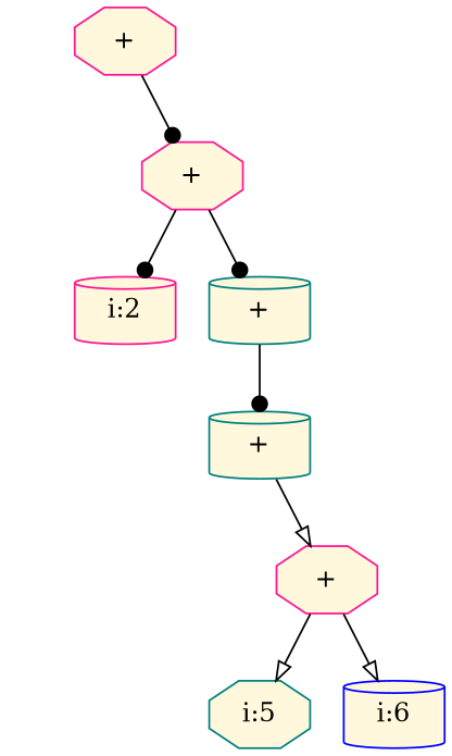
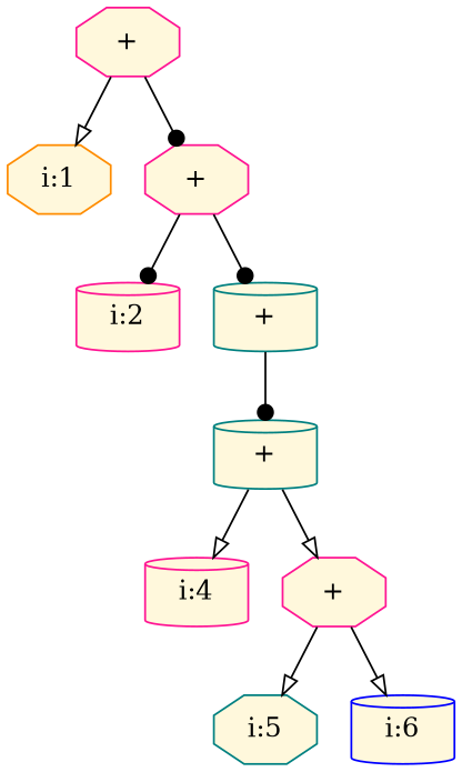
  digraph {
    node [color=deeppink fillcolor=cornsilk shape=octagon style=filled]
    edge [arrowhead=onormal]
    n1 [label="+"]
+   n2 [color=darkorange label="i:1"]
    n3 [label="+"]
    n4 [label="i:2" shape=cylinder]
    n5 [color=teal label="+" shape=cylinder]
    n6 [color=teal label="+" shape=cylinder]
+   n7 [label="i:4" shape=cylinder]
    n8 [label="+"]
    n9 [color=teal label="i:5"]
    n10 [color=blue label="i:6" shape=cylinder]
+   n1 -> n2
    n1 -> n3 [arrowhead=dot]
    n3 -> n4 [arrowhead=dot]
    n3 -> n5 [arrowhead=dot]
    n5 -> n6 [arrowhead=dot]
+   n6 -> n7
    n6 -> n8
    n8 -> n9
    n8 -> n10
  }
